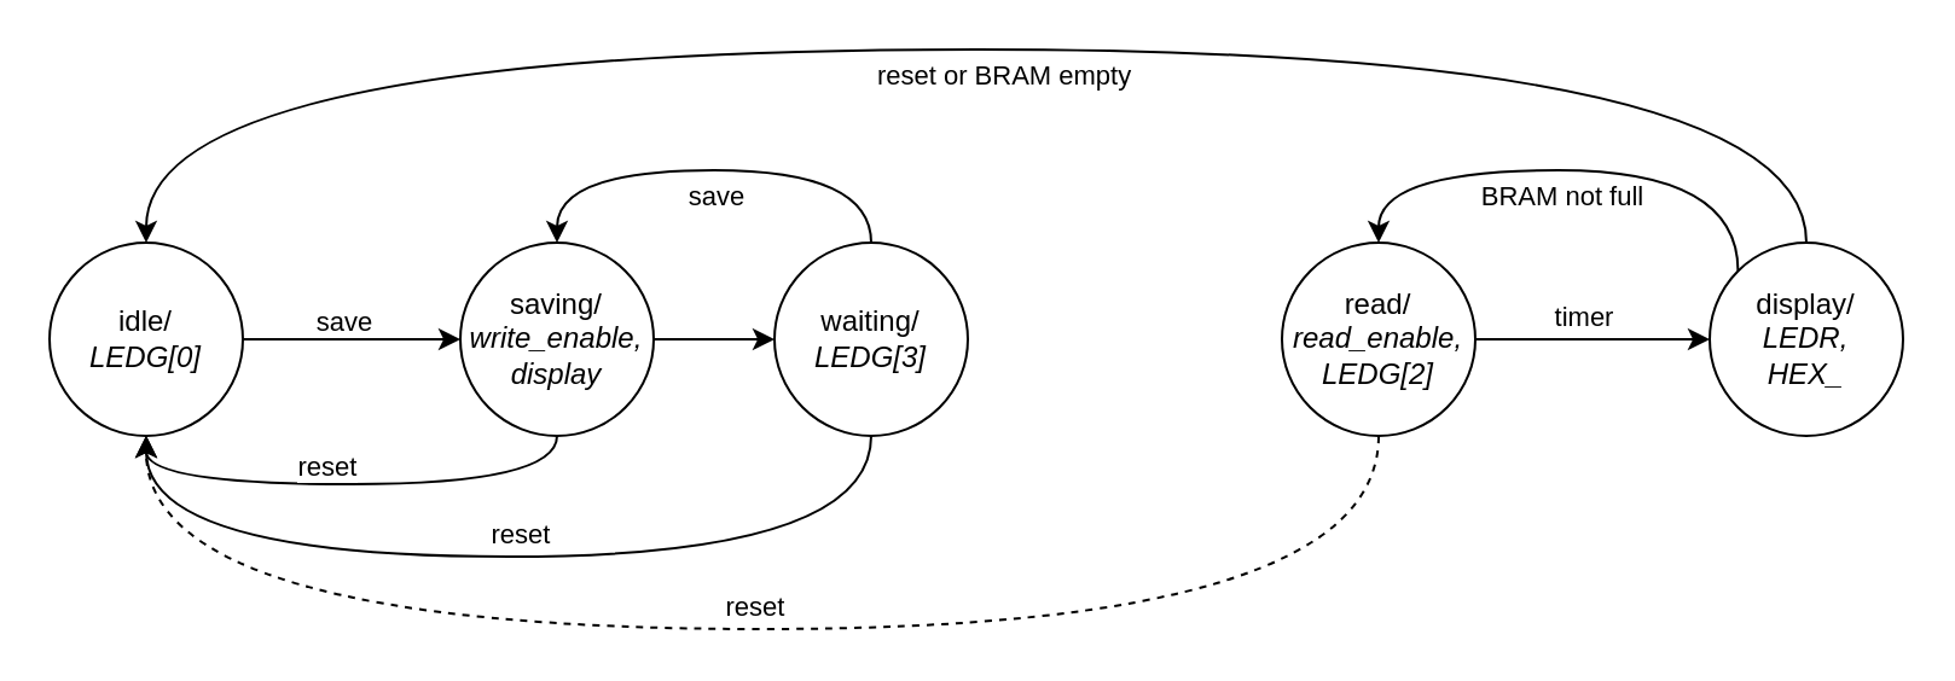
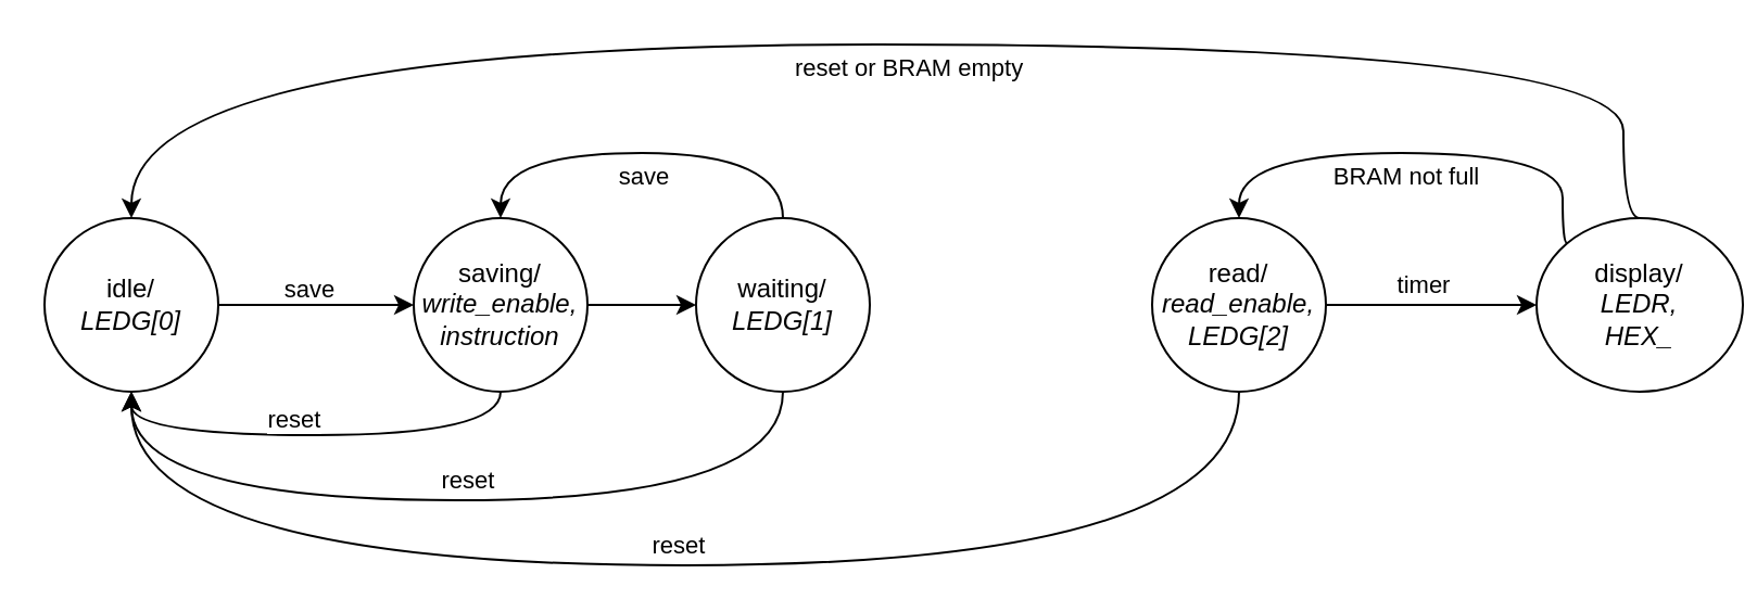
  <mxCell id="0" />
  <mxCell id="1" parent="0" />
  <mxCell id="2" style="edgeStyle=orthogonalEdgeStyle;rounded=0;orthogonalLoop=1;jettySize=auto;html=1;exitX=1;exitY=0.5;exitDx=0;exitDy=0;entryX=0;entryY=0.5;entryDx=0;entryDy=0;" edge="1" parent="1" source="4" target="8"><mxGeometry relative="1" as="geometry" /></mxCell>
  <mxCell id="3" value="save" style="edgeLabel;html=1;align=center;verticalAlign=middle;resizable=0;points=[];" vertex="1" connectable="0" parent="2"><mxGeometry x="-0.082" y="3" relative="1" as="geometry"><mxPoint y="-5" as="offset" /></mxGeometry></mxCell>
  <mxCell id="4" value="idle/&lt;br&gt;&lt;i&gt;LEDG[0]&lt;/i&gt;" style="ellipse;whiteSpace=wrap;html=1;aspect=fixed;" vertex="1" parent="1"><mxGeometry x="20" y="100" width="80" height="80" as="geometry" /></mxCell>
  <mxCell id="5" style="edgeStyle=orthogonalEdgeStyle;rounded=0;orthogonalLoop=1;jettySize=auto;html=1;exitX=1;exitY=0.5;exitDx=0;exitDy=0;entryX=0;entryY=0.5;entryDx=0;entryDy=0;" edge="1" parent="1" source="8" target="13"><mxGeometry relative="1" as="geometry" /></mxCell>
  <mxCell id="6" style="edgeStyle=orthogonalEdgeStyle;rounded=0;orthogonalLoop=1;jettySize=auto;html=1;exitX=0.5;exitY=1;exitDx=0;exitDy=0;entryX=0.5;entryY=1;entryDx=0;entryDy=0;curved=1;" edge="1" parent="1" source="8" target="4"><mxGeometry relative="1" as="geometry" /></mxCell>
  <mxCell id="7" value="reset" style="edgeLabel;html=1;align=center;verticalAlign=middle;resizable=0;points=[];" vertex="1" connectable="0" parent="6"><mxGeometry x="0.112" y="-7" relative="1" as="geometry"><mxPoint x="1" y="-1" as="offset" /></mxGeometry></mxCell>
- <mxCell id="8" value="saving/&lt;br&gt;&lt;i&gt;write_enable,&lt;br&gt;display&lt;br&gt;&lt;/i&gt;" style="ellipse;whiteSpace=wrap;html=1;aspect=fixed;" vertex="1" parent="1"><mxGeometry x="190" y="100" width="80" height="80" as="geometry" /></mxCell>
+ <mxCell id="8" value="saving/&lt;br&gt;&lt;i&gt;write_enable,&lt;br&gt;instruction&lt;br&gt;&lt;/i&gt;" style="ellipse;whiteSpace=wrap;html=1;aspect=fixed;" vertex="1" parent="1"><mxGeometry x="190" y="100" width="80" height="80" as="geometry" /></mxCell>
  <mxCell id="9" style="edgeStyle=orthogonalEdgeStyle;rounded=0;orthogonalLoop=1;jettySize=auto;html=1;exitX=0.5;exitY=1;exitDx=0;exitDy=0;entryX=0.5;entryY=1;entryDx=0;entryDy=0;curved=1;" edge="1" parent="1" source="13" target="4"><mxGeometry relative="1" as="geometry"><Array as="points"><mxPoint x="360" y="230" /><mxPoint x="60" y="230" /></Array></mxGeometry></mxCell>
  <mxCell id="10" value="reset" style="edgeLabel;html=1;align=center;verticalAlign=middle;resizable=0;points=[];" vertex="1" connectable="0" parent="9"><mxGeometry x="-0.016" y="-4" relative="1" as="geometry"><mxPoint x="1" y="-6" as="offset" /></mxGeometry></mxCell>
  <mxCell id="11" style="edgeStyle=orthogonalEdgeStyle;rounded=0;orthogonalLoop=1;jettySize=auto;html=1;exitX=0.5;exitY=0;exitDx=0;exitDy=0;entryX=0.5;entryY=0;entryDx=0;entryDy=0;curved=1;" edge="1" parent="1" source="13" target="8"><mxGeometry relative="1" as="geometry"><Array as="points"><mxPoint x="360" y="70" /><mxPoint x="230" y="70" /></Array></mxGeometry></mxCell>
  <mxCell id="12" value="save" style="edgeLabel;html=1;align=center;verticalAlign=middle;resizable=0;points=[];" vertex="1" connectable="0" parent="11"><mxGeometry x="-0.034" y="-2" relative="1" as="geometry"><mxPoint x="-3" y="12" as="offset" /></mxGeometry></mxCell>
- <mxCell id="13" value="waiting/&lt;br&gt;&lt;i&gt;LEDG[3]&lt;/i&gt;" style="ellipse;whiteSpace=wrap;html=1;aspect=fixed;" vertex="1" parent="1"><mxGeometry x="320" y="100" width="80" height="80" as="geometry" /></mxCell>
+ <mxCell id="13" value="waiting/&lt;br&gt;&lt;i&gt;LEDG[1]&lt;/i&gt;" style="ellipse;whiteSpace=wrap;html=1;aspect=fixed;" vertex="1" parent="1"><mxGeometry x="320" y="100" width="80" height="80" as="geometry" /></mxCell>
  <mxCell id="14" style="edgeStyle=orthogonalEdgeStyle;rounded=0;orthogonalLoop=1;jettySize=auto;html=1;exitX=1;exitY=0.5;exitDx=0;exitDy=0;entryX=0;entryY=0.5;entryDx=0;entryDy=0;" edge="1" parent="1" source="18" target="23"><mxGeometry relative="1" as="geometry" /></mxCell>
  <mxCell id="15" value="timer" style="edgeLabel;html=1;align=center;verticalAlign=middle;resizable=0;points=[];" vertex="1" connectable="0" parent="14"><mxGeometry x="-0.108" y="2" relative="1" as="geometry"><mxPoint x="1" y="-8" as="offset" /></mxGeometry></mxCell>
- <mxCell id="16" style="edgeStyle=orthogonalEdgeStyle;rounded=0;orthogonalLoop=1;jettySize=auto;html=1;exitX=0.5;exitY=1;exitDx=0;exitDy=0;entryX=0.5;entryY=1;entryDx=0;entryDy=0;curved=1;dashed=1;" edge="1" parent="1" source="18" target="4"><mxGeometry relative="1" as="geometry"><Array as="points"><mxPoint x="570" y="260" /><mxPoint x="60" y="260" /></Array></mxGeometry></mxCell>
+ <mxCell id="16" style="edgeStyle=orthogonalEdgeStyle;rounded=0;orthogonalLoop=1;jettySize=auto;html=1;exitX=0.5;exitY=1;exitDx=0;exitDy=0;entryX=0.5;entryY=1;entryDx=0;entryDy=0;curved=1;" edge="1" parent="1" source="18" target="4"><mxGeometry relative="1" as="geometry"><Array as="points"><mxPoint x="570" y="260" /><mxPoint x="60" y="260" /></Array></mxGeometry></mxCell>
  <mxCell id="17" value="reset" style="edgeLabel;html=1;align=center;verticalAlign=middle;resizable=0;points=[];" vertex="1" connectable="0" parent="16"><mxGeometry x="0.005" y="-2" relative="1" as="geometry"><mxPoint x="-2" y="-8" as="offset" /></mxGeometry></mxCell>
  <mxCell id="18" value="read/&lt;br&gt;&lt;i&gt;read_enable,&lt;br&gt;LEDG[2]&lt;br&gt;&lt;/i&gt;" style="ellipse;whiteSpace=wrap;html=1;aspect=fixed;" vertex="1" parent="1"><mxGeometry x="530" y="100" width="80" height="80" as="geometry" /></mxCell>
  <mxCell id="19" style="edgeStyle=orthogonalEdgeStyle;rounded=0;orthogonalLoop=1;jettySize=auto;html=1;exitX=0.5;exitY=0;exitDx=0;exitDy=0;entryX=0.5;entryY=0;entryDx=0;entryDy=0;curved=1;" edge="1" parent="1" source="23" target="4"><mxGeometry relative="1" as="geometry"><Array as="points"><mxPoint x="747" y="20" /><mxPoint x="60" y="20" /></Array></mxGeometry></mxCell>
  <mxCell id="20" value="reset or BRAM empty" style="edgeLabel;html=1;align=center;verticalAlign=middle;resizable=0;points=[];" vertex="1" connectable="0" parent="19"><mxGeometry x="-0.026" y="3" relative="1" as="geometry"><mxPoint x="-1" y="7" as="offset" /></mxGeometry></mxCell>
  <mxCell id="21" style="edgeStyle=orthogonalEdgeStyle;rounded=0;orthogonalLoop=1;jettySize=auto;html=1;exitX=0;exitY=0;exitDx=0;exitDy=0;entryX=0.5;entryY=0;entryDx=0;entryDy=0;curved=1;" edge="1" parent="1" source="23" target="18"><mxGeometry relative="1" as="geometry"><Array as="points"><mxPoint x="719" y="70" /><mxPoint x="570" y="70" /></Array></mxGeometry></mxCell>
  <mxCell id="22" value="BRAM not full" style="edgeLabel;html=1;align=center;verticalAlign=middle;resizable=0;points=[];" vertex="1" connectable="0" parent="21"><mxGeometry x="0.046" relative="1" as="geometry"><mxPoint y="10" as="offset" /></mxGeometry></mxCell>
- <mxCell id="23" value="display/&lt;br&gt;&lt;i&gt;LEDR,&lt;br&gt;HEX_&lt;br&gt;&lt;/i&gt;" style="ellipse;whiteSpace=wrap;html=1;aspect=fixed;" vertex="1" parent="1"><mxGeometry x="707" y="100" width="80" height="80" as="geometry" /></mxCell>
+ <mxCell id="23" value="display/&lt;br&gt;&lt;i&gt;LEDR,&lt;br&gt;HEX_&lt;br&gt;&lt;/i&gt;" style="ellipse;whiteSpace=wrap;html=1;aspect=fixed;" vertex="1" parent="1"><mxGeometry x="707" y="100" width="95" height="80" as="geometry" /></mxCell>
